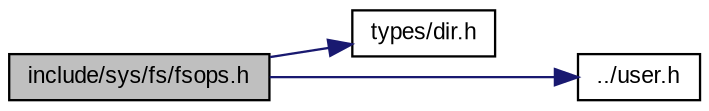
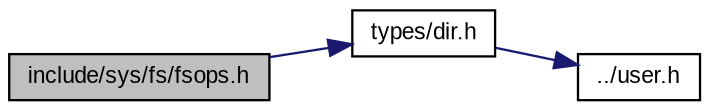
  digraph {
    fontname="Liberation Sans"
    rankdir=LR
    node [color=black fillcolor=white fontname="Liberation Sans" fontsize=10 shape=record style=filled]
    edge [color=midnightblue fontname="Liberation Sans" fontsize=10 labelfontname=Helvetica labelfontsize=10 style=solid]
    n1 [fillcolor=grey75 fontcolor=black height=0.2 label="include/sys/fs/fsops.h" width=0.4]
    n2 [height=0.2 label="types/dir.h" width=0.4]
    n3 [height=0.2 label="../user.h" width=0.4]
    n1 -> n2
-   n1 -> n3
+   n2 -> n3
  }
